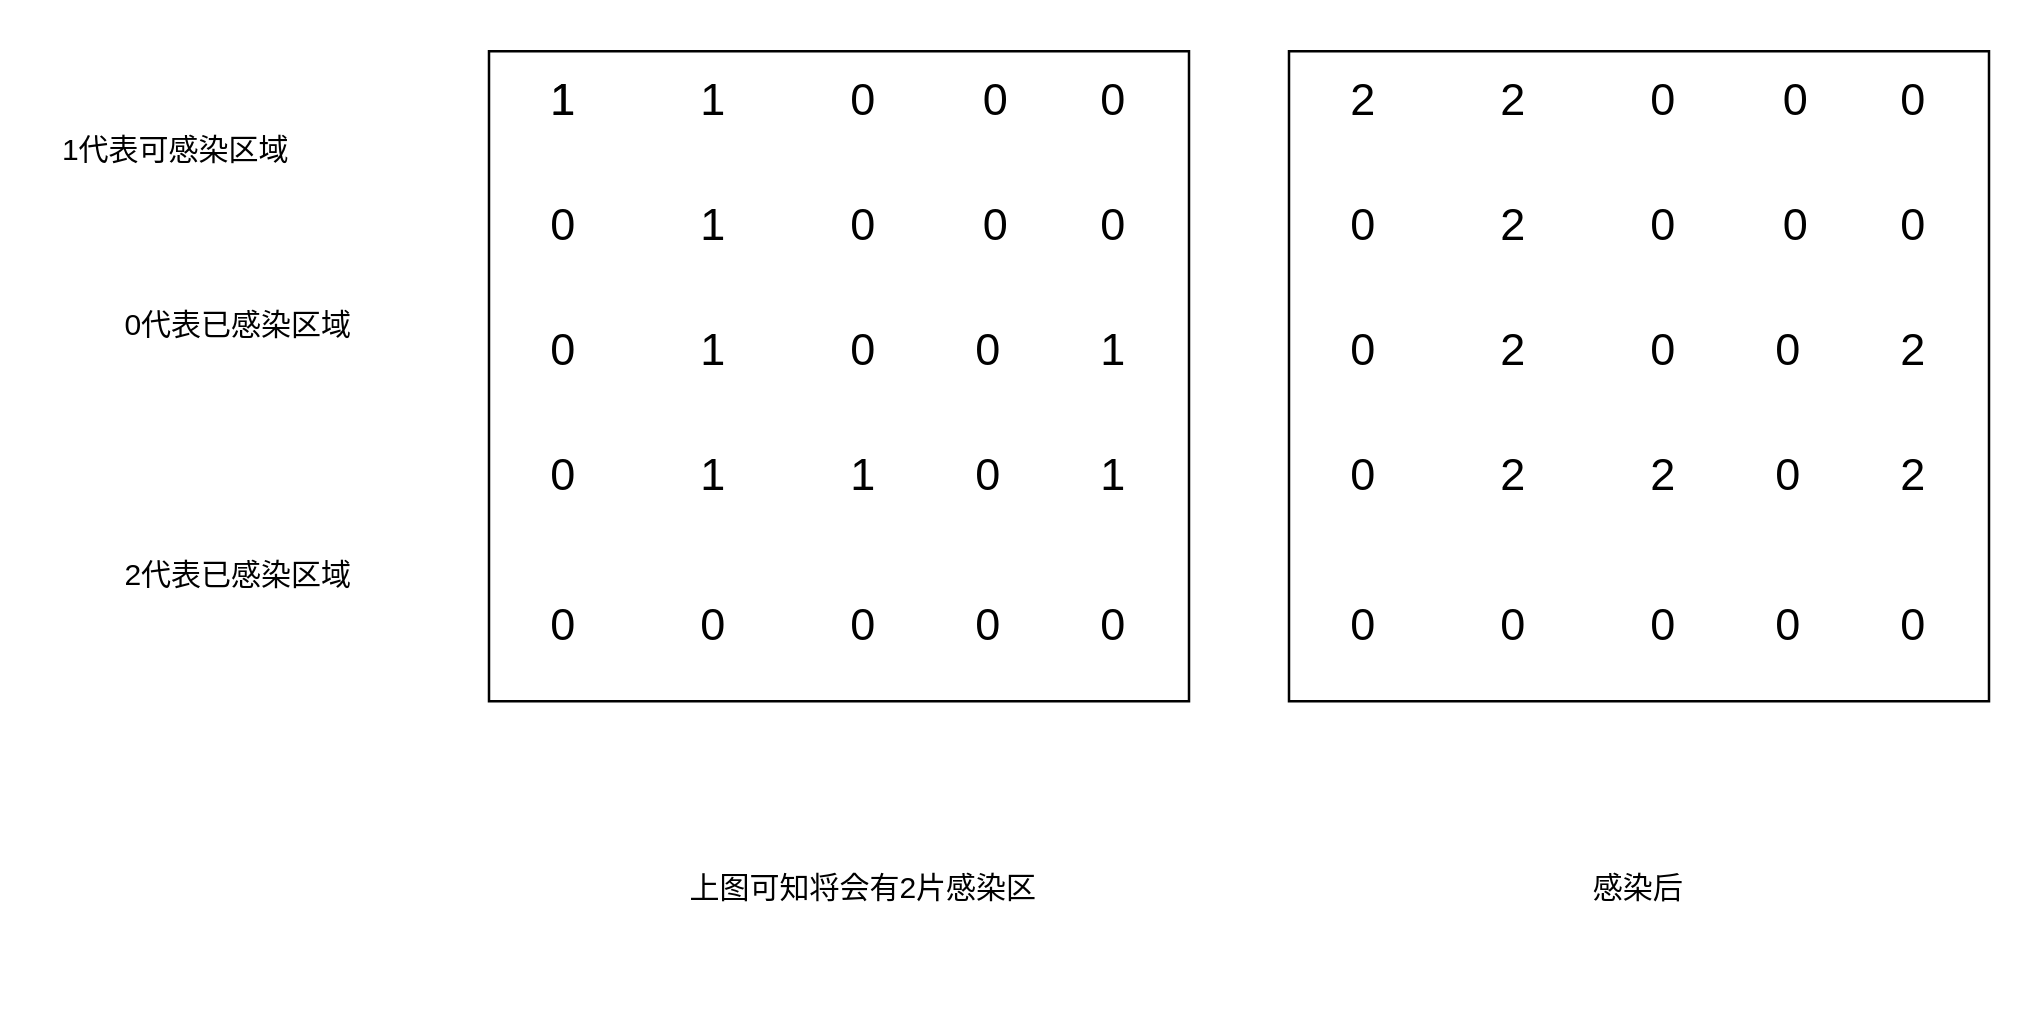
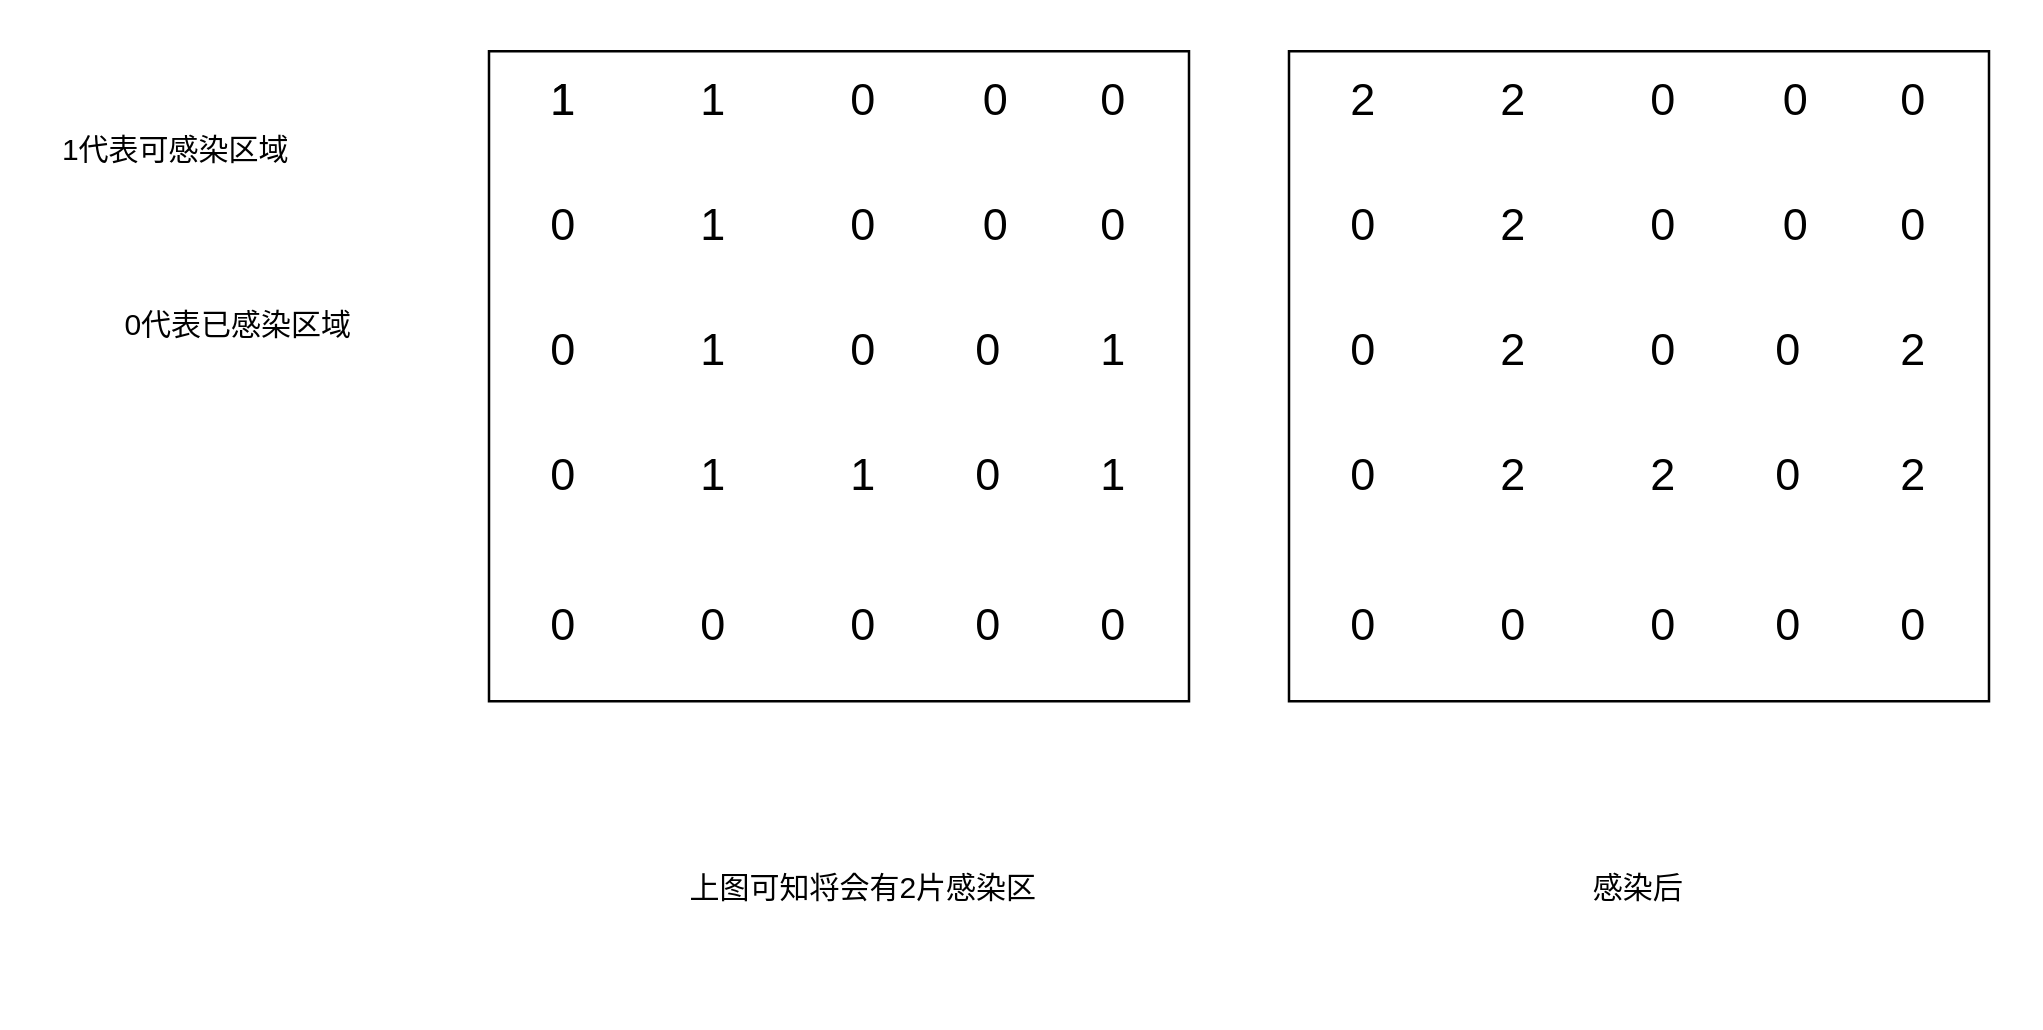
  <mxCell id="0" />
  <mxCell id="1" parent="0" />
  <mxCell id="2" value="" style="rounded=0;whiteSpace=wrap;html=1;" vertex="1" parent="1"><mxGeometry x="195" y="20" width="280" height="260" as="geometry" /></mxCell>
  <mxCell id="3" value="&lt;font style=&quot;font-size: 18px&quot;&gt;1&lt;/font&gt;" style="text;html=1;strokeColor=none;fillColor=none;align=center;verticalAlign=middle;whiteSpace=wrap;rounded=0;" vertex="1" parent="1"><mxGeometry x="195" y="20" width="60" height="40" as="geometry" /></mxCell>
  <mxCell id="4" value="&lt;font style=&quot;font-size: 18px&quot;&gt;0&lt;/font&gt;" style="text;html=1;strokeColor=none;fillColor=none;align=center;verticalAlign=middle;whiteSpace=wrap;rounded=0;" vertex="1" parent="1"><mxGeometry x="195" y="170" width="60" height="40" as="geometry" /></mxCell>
  <mxCell id="5" value="&lt;font style=&quot;font-size: 18px&quot;&gt;0&lt;/font&gt;" style="text;html=1;strokeColor=none;fillColor=none;align=center;verticalAlign=middle;whiteSpace=wrap;rounded=0;" vertex="1" parent="1"><mxGeometry x="415" y="20" width="60" height="40" as="geometry" /></mxCell>
  <mxCell id="6" value="&lt;font style=&quot;font-size: 18px&quot;&gt;0&lt;/font&gt;" style="text;html=1;strokeColor=none;fillColor=none;align=center;verticalAlign=middle;whiteSpace=wrap;rounded=0;" vertex="1" parent="1"><mxGeometry x="195" y="70" width="60" height="40" as="geometry" /></mxCell>
  <mxCell id="7" value="&lt;font style=&quot;font-size: 18px&quot;&gt;0&lt;/font&gt;" style="text;html=1;strokeColor=none;fillColor=none;align=center;verticalAlign=middle;whiteSpace=wrap;rounded=0;" vertex="1" parent="1"><mxGeometry x="195" y="120" width="60" height="40" as="geometry" /></mxCell>
  <mxCell id="8" value="&lt;font style=&quot;font-size: 18px&quot;&gt;1&lt;/font&gt;" style="text;html=1;strokeColor=none;fillColor=none;align=center;verticalAlign=middle;whiteSpace=wrap;rounded=0;" vertex="1" parent="1"><mxGeometry x="195" y="20" width="60" height="40" as="geometry" /></mxCell>
  <mxCell id="9" value="&lt;font style=&quot;font-size: 18px&quot;&gt;1&lt;/font&gt;" style="text;html=1;strokeColor=none;fillColor=none;align=center;verticalAlign=middle;whiteSpace=wrap;rounded=0;" vertex="1" parent="1"><mxGeometry x="255" y="70" width="60" height="40" as="geometry" /></mxCell>
  <mxCell id="10" value="&lt;font style=&quot;font-size: 18px&quot;&gt;0&lt;/font&gt;" style="text;html=1;strokeColor=none;fillColor=none;align=center;verticalAlign=middle;whiteSpace=wrap;rounded=0;" vertex="1" parent="1"><mxGeometry x="415" y="230" width="60" height="40" as="geometry" /></mxCell>
  <mxCell id="11" value="&lt;font style=&quot;font-size: 18px&quot;&gt;0&lt;/font&gt;" style="text;html=1;strokeColor=none;fillColor=none;align=center;verticalAlign=middle;whiteSpace=wrap;rounded=0;" vertex="1" parent="1"><mxGeometry x="415" y="70" width="60" height="40" as="geometry" /></mxCell>
  <mxCell id="12" value="&lt;font style=&quot;font-size: 18px&quot;&gt;1&lt;/font&gt;" style="text;html=1;strokeColor=none;fillColor=none;align=center;verticalAlign=middle;whiteSpace=wrap;rounded=0;" vertex="1" parent="1"><mxGeometry x="255" y="20" width="60" height="40" as="geometry" /></mxCell>
  <mxCell id="13" value="&lt;font style=&quot;font-size: 18px&quot;&gt;0&lt;/font&gt;" style="text;html=1;strokeColor=none;fillColor=none;align=center;verticalAlign=middle;whiteSpace=wrap;rounded=0;" vertex="1" parent="1"><mxGeometry x="315" y="20" width="60" height="40" as="geometry" /></mxCell>
  <mxCell id="14" value="&lt;font style=&quot;font-size: 18px&quot;&gt;0&lt;/font&gt;" style="text;html=1;strokeColor=none;fillColor=none;align=center;verticalAlign=middle;whiteSpace=wrap;rounded=0;" vertex="1" parent="1"><mxGeometry x="368" y="20" width="60" height="40" as="geometry" /></mxCell>
  <mxCell id="15" value="&lt;font style=&quot;font-size: 18px&quot;&gt;0&lt;/font&gt;" style="text;html=1;strokeColor=none;fillColor=none;align=center;verticalAlign=middle;whiteSpace=wrap;rounded=0;direction=south;" vertex="1" parent="1"><mxGeometry x="325" y="60" width="40" height="60" as="geometry" /></mxCell>
  <mxCell id="16" value="&lt;font style=&quot;font-size: 18px&quot;&gt;0&lt;/font&gt;" style="text;html=1;strokeColor=none;fillColor=none;align=center;verticalAlign=middle;whiteSpace=wrap;rounded=0;" vertex="1" parent="1"><mxGeometry x="368" y="70" width="60" height="40" as="geometry" /></mxCell>
  <mxCell id="17" value="&lt;font style=&quot;font-size: 18px&quot;&gt;1&lt;/font&gt;" style="text;html=1;strokeColor=none;fillColor=none;align=center;verticalAlign=middle;whiteSpace=wrap;rounded=0;" vertex="1" parent="1"><mxGeometry x="255" y="120" width="60" height="40" as="geometry" /></mxCell>
  <mxCell id="18" value="&lt;font style=&quot;font-size: 18px&quot;&gt;0&lt;/font&gt;" style="text;html=1;strokeColor=none;fillColor=none;align=center;verticalAlign=middle;whiteSpace=wrap;rounded=0;" vertex="1" parent="1"><mxGeometry x="195" y="230" width="60" height="40" as="geometry" /></mxCell>
  <mxCell id="19" value="&lt;font style=&quot;font-size: 18px&quot;&gt;0&lt;/font&gt;" style="text;html=1;strokeColor=none;fillColor=none;align=center;verticalAlign=middle;whiteSpace=wrap;rounded=0;" vertex="1" parent="1"><mxGeometry x="255" y="230" width="60" height="40" as="geometry" /></mxCell>
  <mxCell id="20" value="&lt;font style=&quot;font-size: 18px&quot;&gt;0&lt;/font&gt;" style="text;html=1;strokeColor=none;fillColor=none;align=center;verticalAlign=middle;whiteSpace=wrap;rounded=0;" vertex="1" parent="1"><mxGeometry x="315" y="230" width="60" height="40" as="geometry" /></mxCell>
  <mxCell id="21" value="&lt;font style=&quot;font-size: 18px&quot;&gt;1&lt;/font&gt;" style="text;html=1;strokeColor=none;fillColor=none;align=center;verticalAlign=middle;whiteSpace=wrap;rounded=0;" vertex="1" parent="1"><mxGeometry x="255" y="170" width="60" height="40" as="geometry" /></mxCell>
  <mxCell id="22" value="&lt;font style=&quot;font-size: 18px&quot;&gt;0&lt;/font&gt;" style="text;html=1;strokeColor=none;fillColor=none;align=center;verticalAlign=middle;whiteSpace=wrap;rounded=0;" vertex="1" parent="1"><mxGeometry x="315" y="120" width="60" height="40" as="geometry" /></mxCell>
  <mxCell id="23" value="&lt;font style=&quot;font-size: 18px&quot;&gt;0&lt;/font&gt;" style="text;html=1;strokeColor=none;fillColor=none;align=center;verticalAlign=middle;whiteSpace=wrap;rounded=0;" vertex="1" parent="1"><mxGeometry x="365" y="120" width="60" height="40" as="geometry" /></mxCell>
  <mxCell id="24" value="&lt;font style=&quot;font-size: 18px&quot;&gt;1&lt;/font&gt;" style="text;html=1;strokeColor=none;fillColor=none;align=center;verticalAlign=middle;whiteSpace=wrap;rounded=0;" vertex="1" parent="1"><mxGeometry x="415" y="120" width="60" height="40" as="geometry" /></mxCell>
  <mxCell id="25" value="&lt;font style=&quot;font-size: 18px&quot;&gt;1&lt;/font&gt;" style="text;html=1;strokeColor=none;fillColor=none;align=center;verticalAlign=middle;whiteSpace=wrap;rounded=0;" vertex="1" parent="1"><mxGeometry x="315" y="170" width="60" height="40" as="geometry" /></mxCell>
  <mxCell id="26" value="&lt;font style=&quot;font-size: 18px&quot;&gt;0&lt;/font&gt;" style="text;html=1;strokeColor=none;fillColor=none;align=center;verticalAlign=middle;whiteSpace=wrap;rounded=0;" vertex="1" parent="1"><mxGeometry x="365" y="170" width="60" height="40" as="geometry" /></mxCell>
  <mxCell id="27" value="&lt;font style=&quot;font-size: 18px&quot;&gt;1&lt;/font&gt;" style="text;html=1;strokeColor=none;fillColor=none;align=center;verticalAlign=middle;whiteSpace=wrap;rounded=0;" vertex="1" parent="1"><mxGeometry x="415" y="170" width="60" height="40" as="geometry" /></mxCell>
  <mxCell id="28" value="&lt;font style=&quot;font-size: 18px&quot;&gt;0&lt;/font&gt;" style="text;html=1;strokeColor=none;fillColor=none;align=center;verticalAlign=middle;whiteSpace=wrap;rounded=0;" vertex="1" parent="1"><mxGeometry x="365" y="230" width="60" height="40" as="geometry" /></mxCell>
  <mxCell id="29" value="1代表可感染区域" style="text;html=1;strokeColor=none;fillColor=none;align=center;verticalAlign=middle;whiteSpace=wrap;rounded=0;" vertex="1" parent="1"><mxGeometry x="20" y="30" width="100" height="60" as="geometry" /></mxCell>
  <mxCell id="30" value="0代表已感染区域" style="text;html=1;strokeColor=none;fillColor=none;align=center;verticalAlign=middle;whiteSpace=wrap;rounded=0;" vertex="1" parent="1"><mxGeometry x="35" y="100" width="120" height="60" as="geometry" /></mxCell>
- <mxCell id="31" value="2代表已感染区域" style="text;html=1;strokeColor=none;fillColor=none;align=center;verticalAlign=middle;whiteSpace=wrap;rounded=0;" vertex="1" parent="1"><mxGeometry x="35" y="200" width="120" height="60" as="geometry" /></mxCell>
  <mxCell id="32" value="上图可知将会有2片感染区" style="text;html=1;strokeColor=none;fillColor=none;align=center;verticalAlign=middle;whiteSpace=wrap;rounded=0;" vertex="1" parent="1"><mxGeometry x="235" y="320" width="220" height="70" as="geometry" /></mxCell>
  <mxCell id="33" value="" style="rounded=0;whiteSpace=wrap;html=1;" vertex="1" parent="1"><mxGeometry x="515" y="20" width="280" height="260" as="geometry" /></mxCell>
  <mxCell id="34" value="&lt;font style=&quot;font-size: 18px&quot;&gt;2&lt;/font&gt;" style="text;html=1;strokeColor=none;fillColor=none;align=center;verticalAlign=middle;whiteSpace=wrap;rounded=0;" vertex="1" parent="1"><mxGeometry x="515" y="20" width="60" height="40" as="geometry" /></mxCell>
  <mxCell id="35" value="&lt;font style=&quot;font-size: 18px&quot;&gt;0&lt;/font&gt;" style="text;html=1;strokeColor=none;fillColor=none;align=center;verticalAlign=middle;whiteSpace=wrap;rounded=0;" vertex="1" parent="1"><mxGeometry x="515" y="170" width="60" height="40" as="geometry" /></mxCell>
  <mxCell id="36" value="&lt;font style=&quot;font-size: 18px&quot;&gt;0&lt;/font&gt;" style="text;html=1;strokeColor=none;fillColor=none;align=center;verticalAlign=middle;whiteSpace=wrap;rounded=0;" vertex="1" parent="1"><mxGeometry x="735" y="20" width="60" height="40" as="geometry" /></mxCell>
  <mxCell id="37" value="&lt;font style=&quot;font-size: 18px&quot;&gt;0&lt;/font&gt;" style="text;html=1;strokeColor=none;fillColor=none;align=center;verticalAlign=middle;whiteSpace=wrap;rounded=0;" vertex="1" parent="1"><mxGeometry x="515" y="70" width="60" height="40" as="geometry" /></mxCell>
  <mxCell id="38" value="&lt;font style=&quot;font-size: 18px&quot;&gt;0&lt;/font&gt;" style="text;html=1;strokeColor=none;fillColor=none;align=center;verticalAlign=middle;whiteSpace=wrap;rounded=0;" vertex="1" parent="1"><mxGeometry x="515" y="120" width="60" height="40" as="geometry" /></mxCell>
  <mxCell id="39" value="&lt;font style=&quot;font-size: 18px&quot;&gt;2&lt;/font&gt;" style="text;html=1;strokeColor=none;fillColor=none;align=center;verticalAlign=middle;whiteSpace=wrap;rounded=0;" vertex="1" parent="1"><mxGeometry x="575" y="70" width="60" height="40" as="geometry" /></mxCell>
  <mxCell id="40" value="&lt;font style=&quot;font-size: 18px&quot;&gt;0&lt;/font&gt;" style="text;html=1;strokeColor=none;fillColor=none;align=center;verticalAlign=middle;whiteSpace=wrap;rounded=0;" vertex="1" parent="1"><mxGeometry x="735" y="230" width="60" height="40" as="geometry" /></mxCell>
  <mxCell id="41" value="&lt;font style=&quot;font-size: 18px&quot;&gt;0&lt;/font&gt;" style="text;html=1;strokeColor=none;fillColor=none;align=center;verticalAlign=middle;whiteSpace=wrap;rounded=0;" vertex="1" parent="1"><mxGeometry x="735" y="70" width="60" height="40" as="geometry" /></mxCell>
  <mxCell id="42" value="&lt;font style=&quot;font-size: 18px&quot;&gt;2&lt;/font&gt;" style="text;html=1;strokeColor=none;fillColor=none;align=center;verticalAlign=middle;whiteSpace=wrap;rounded=0;" vertex="1" parent="1"><mxGeometry x="575" y="20" width="60" height="40" as="geometry" /></mxCell>
  <mxCell id="43" value="&lt;font style=&quot;font-size: 18px&quot;&gt;0&lt;/font&gt;" style="text;html=1;strokeColor=none;fillColor=none;align=center;verticalAlign=middle;whiteSpace=wrap;rounded=0;" vertex="1" parent="1"><mxGeometry x="635" y="20" width="60" height="40" as="geometry" /></mxCell>
  <mxCell id="44" value="&lt;font style=&quot;font-size: 18px&quot;&gt;0&lt;/font&gt;" style="text;html=1;strokeColor=none;fillColor=none;align=center;verticalAlign=middle;whiteSpace=wrap;rounded=0;" vertex="1" parent="1"><mxGeometry x="688" y="20" width="60" height="40" as="geometry" /></mxCell>
  <mxCell id="45" value="&lt;font style=&quot;font-size: 18px&quot;&gt;0&lt;/font&gt;" style="text;html=1;strokeColor=none;fillColor=none;align=center;verticalAlign=middle;whiteSpace=wrap;rounded=0;direction=south;" vertex="1" parent="1"><mxGeometry x="645" y="60" width="40" height="60" as="geometry" /></mxCell>
  <mxCell id="46" value="&lt;font style=&quot;font-size: 18px&quot;&gt;0&lt;/font&gt;" style="text;html=1;strokeColor=none;fillColor=none;align=center;verticalAlign=middle;whiteSpace=wrap;rounded=0;" vertex="1" parent="1"><mxGeometry x="688" y="70" width="60" height="40" as="geometry" /></mxCell>
  <mxCell id="47" value="&lt;font style=&quot;font-size: 18px&quot;&gt;2&lt;/font&gt;" style="text;html=1;strokeColor=none;fillColor=none;align=center;verticalAlign=middle;whiteSpace=wrap;rounded=0;" vertex="1" parent="1"><mxGeometry x="575" y="120" width="60" height="40" as="geometry" /></mxCell>
  <mxCell id="48" value="&lt;font style=&quot;font-size: 18px&quot;&gt;0&lt;/font&gt;" style="text;html=1;strokeColor=none;fillColor=none;align=center;verticalAlign=middle;whiteSpace=wrap;rounded=0;" vertex="1" parent="1"><mxGeometry x="515" y="230" width="60" height="40" as="geometry" /></mxCell>
  <mxCell id="49" value="&lt;font style=&quot;font-size: 18px&quot;&gt;0&lt;/font&gt;" style="text;html=1;strokeColor=none;fillColor=none;align=center;verticalAlign=middle;whiteSpace=wrap;rounded=0;" vertex="1" parent="1"><mxGeometry x="575" y="230" width="60" height="40" as="geometry" /></mxCell>
  <mxCell id="50" value="&lt;font style=&quot;font-size: 18px&quot;&gt;0&lt;/font&gt;" style="text;html=1;strokeColor=none;fillColor=none;align=center;verticalAlign=middle;whiteSpace=wrap;rounded=0;" vertex="1" parent="1"><mxGeometry x="635" y="230" width="60" height="40" as="geometry" /></mxCell>
  <mxCell id="51" value="&lt;font style=&quot;font-size: 18px&quot;&gt;2&lt;/font&gt;" style="text;html=1;strokeColor=none;fillColor=none;align=center;verticalAlign=middle;whiteSpace=wrap;rounded=0;" vertex="1" parent="1"><mxGeometry x="575" y="170" width="60" height="40" as="geometry" /></mxCell>
  <mxCell id="52" value="&lt;font style=&quot;font-size: 18px&quot;&gt;0&lt;/font&gt;" style="text;html=1;strokeColor=none;fillColor=none;align=center;verticalAlign=middle;whiteSpace=wrap;rounded=0;" vertex="1" parent="1"><mxGeometry x="635" y="120" width="60" height="40" as="geometry" /></mxCell>
  <mxCell id="53" value="&lt;font style=&quot;font-size: 18px&quot;&gt;0&lt;/font&gt;" style="text;html=1;strokeColor=none;fillColor=none;align=center;verticalAlign=middle;whiteSpace=wrap;rounded=0;" vertex="1" parent="1"><mxGeometry x="685" y="120" width="60" height="40" as="geometry" /></mxCell>
  <mxCell id="54" value="&lt;font style=&quot;font-size: 18px&quot;&gt;2&lt;/font&gt;" style="text;html=1;strokeColor=none;fillColor=none;align=center;verticalAlign=middle;whiteSpace=wrap;rounded=0;" vertex="1" parent="1"><mxGeometry x="735" y="120" width="60" height="40" as="geometry" /></mxCell>
  <mxCell id="55" value="&lt;font style=&quot;font-size: 18px&quot;&gt;2&lt;/font&gt;" style="text;html=1;strokeColor=none;fillColor=none;align=center;verticalAlign=middle;whiteSpace=wrap;rounded=0;" vertex="1" parent="1"><mxGeometry x="635" y="170" width="60" height="40" as="geometry" /></mxCell>
  <mxCell id="56" value="&lt;font style=&quot;font-size: 18px&quot;&gt;0&lt;/font&gt;" style="text;html=1;strokeColor=none;fillColor=none;align=center;verticalAlign=middle;whiteSpace=wrap;rounded=0;" vertex="1" parent="1"><mxGeometry x="685" y="170" width="60" height="40" as="geometry" /></mxCell>
  <mxCell id="57" value="&lt;font style=&quot;font-size: 18px&quot;&gt;2&lt;/font&gt;" style="text;html=1;strokeColor=none;fillColor=none;align=center;verticalAlign=middle;whiteSpace=wrap;rounded=0;" vertex="1" parent="1"><mxGeometry x="735" y="170" width="60" height="40" as="geometry" /></mxCell>
  <mxCell id="58" value="&lt;font style=&quot;font-size: 18px&quot;&gt;0&lt;/font&gt;" style="text;html=1;strokeColor=none;fillColor=none;align=center;verticalAlign=middle;whiteSpace=wrap;rounded=0;" vertex="1" parent="1"><mxGeometry x="685" y="230" width="60" height="40" as="geometry" /></mxCell>
  <mxCell id="59" value="感染后" style="text;html=1;strokeColor=none;fillColor=none;align=center;verticalAlign=middle;whiteSpace=wrap;rounded=0;" vertex="1" parent="1"><mxGeometry x="595" y="342.5" width="120" height="25" as="geometry" /></mxCell>
